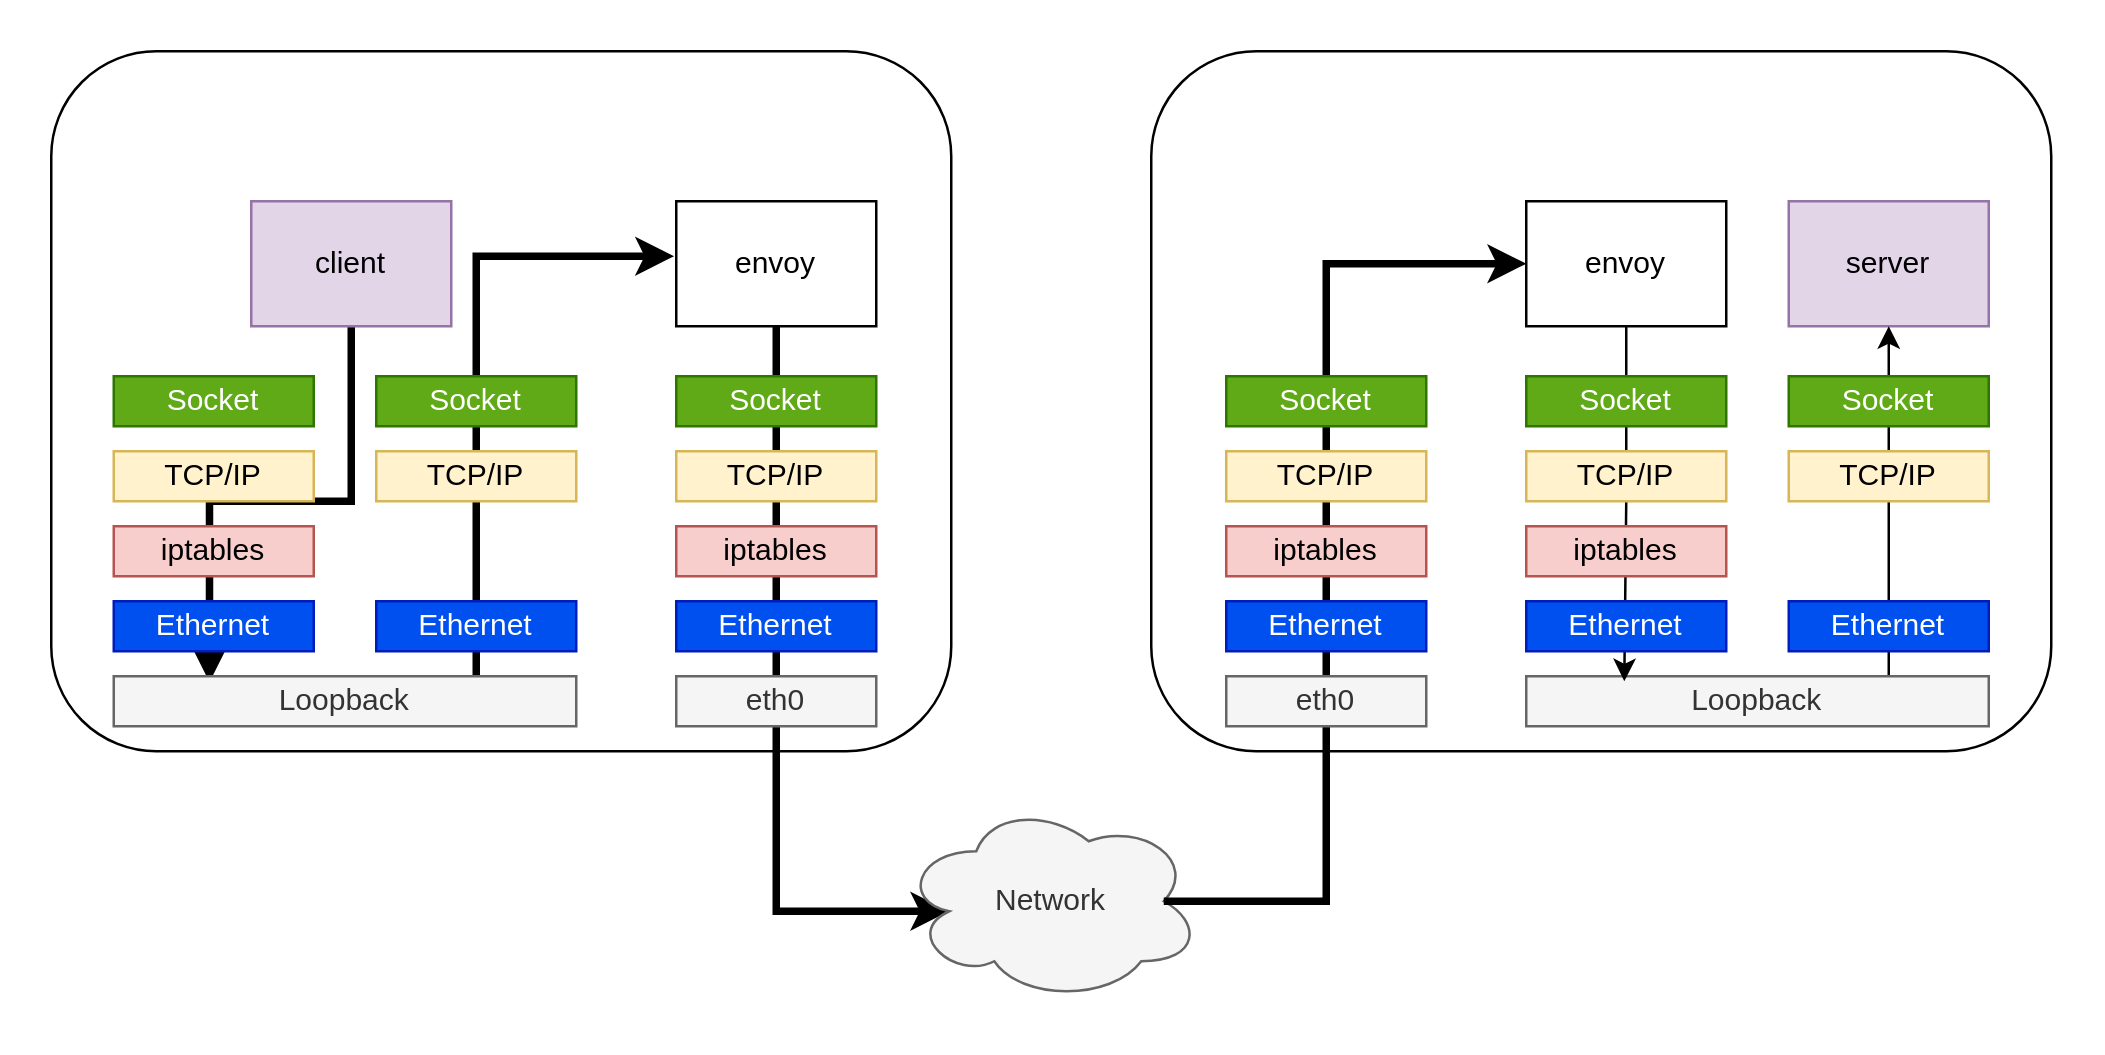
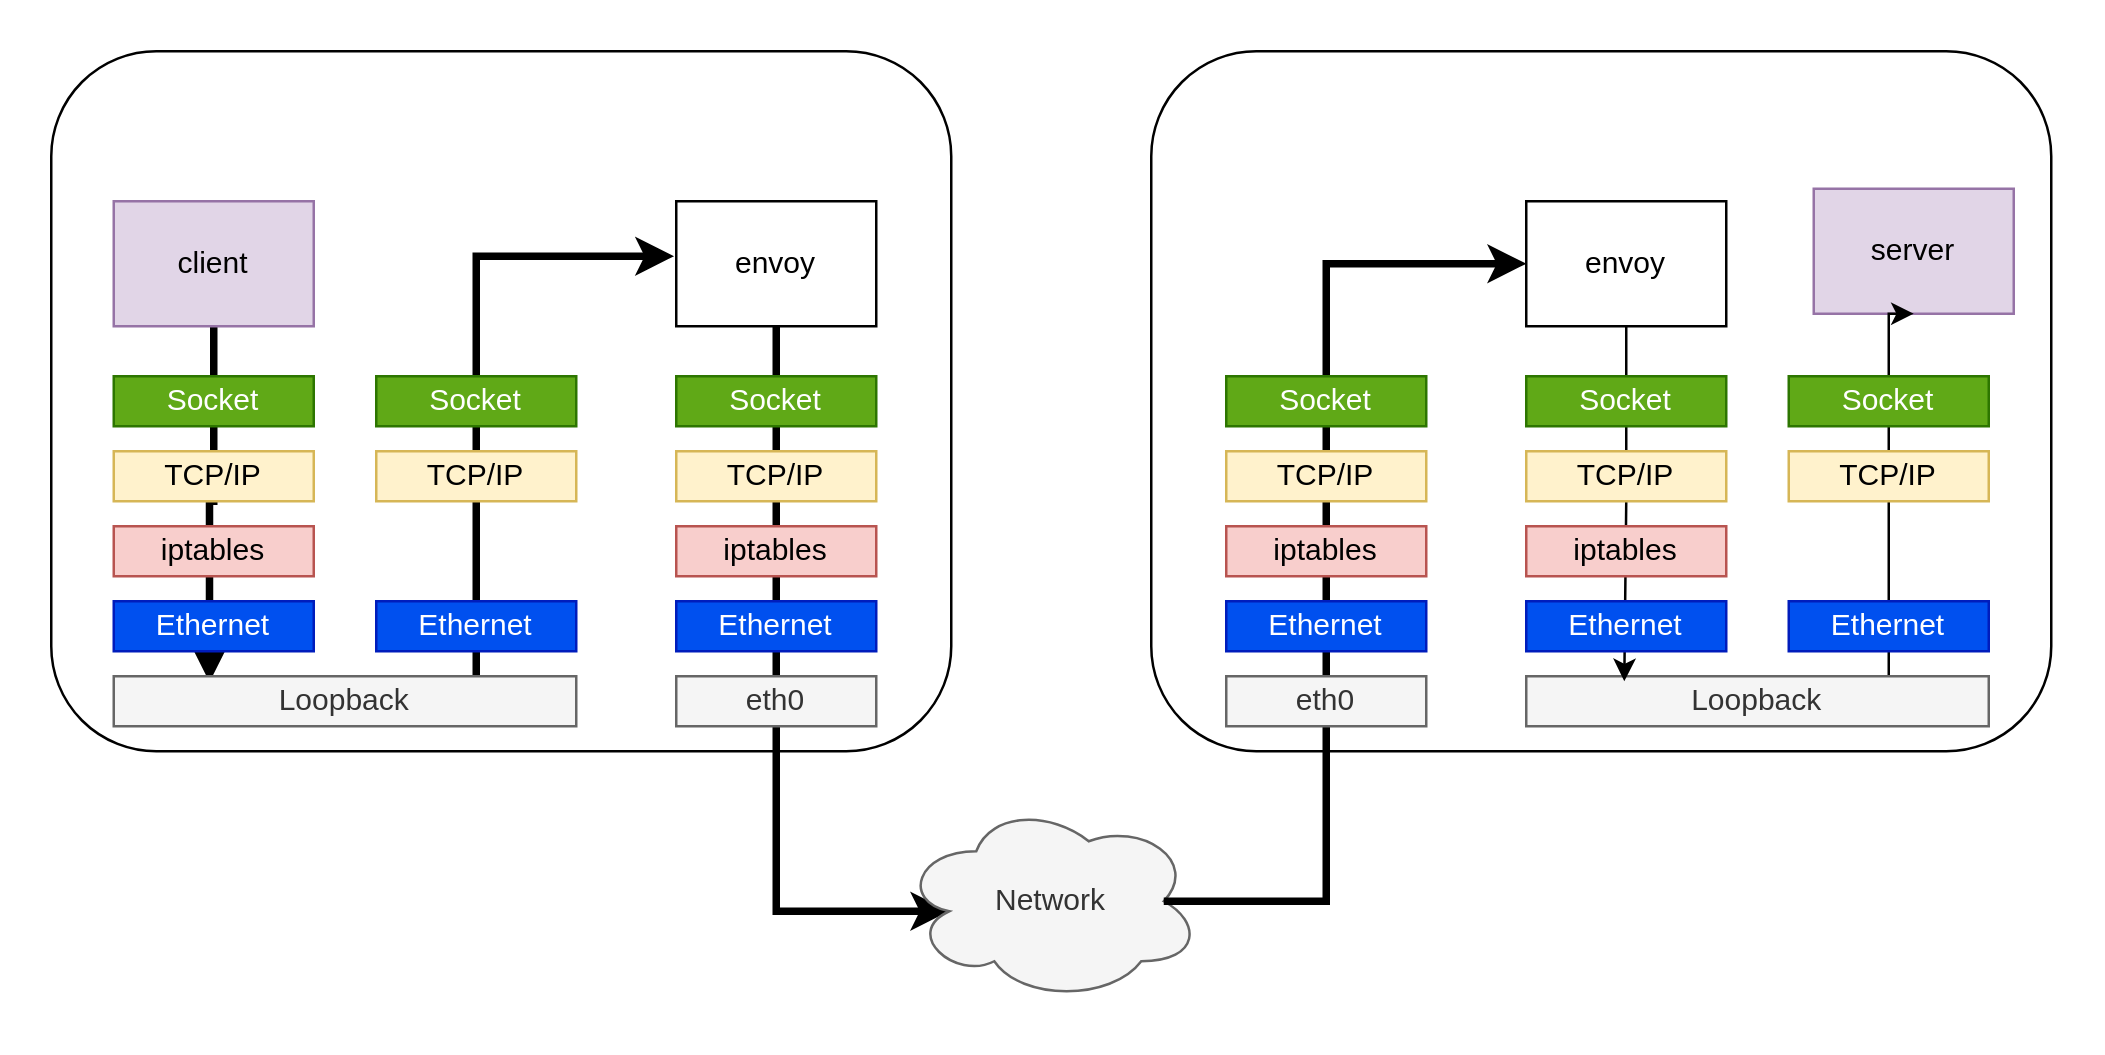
  <mxCell id="0" />
  <mxCell id="1" parent="0" />
  <mxCell id="2" value="" style="rounded=1;whiteSpace=wrap;html=1;" vertex="1" parent="1"><mxGeometry x="20" y="20" width="360" height="280" as="geometry" /></mxCell>
  <mxCell id="3" value="" style="edgeStyle=orthogonalEdgeStyle;rounded=0;orthogonalLoop=1;jettySize=auto;html=1;entryX=0.207;entryY=0.118;entryDx=0;entryDy=0;entryPerimeter=0;strokeWidth=3;" edge="1" parent="1" source="4" target="9"><mxGeometry relative="1" as="geometry" /></mxCell>
- <mxCell id="4" value="client" style="rounded=0;whiteSpace=wrap;html=1;fillColor=#e1d5e7;strokeColor=#9673a6;" vertex="1" parent="1"><mxGeometry x="100" y="80" width="80" height="50" as="geometry" /></mxCell>
+ <mxCell id="4" value="client" style="rounded=0;whiteSpace=wrap;html=1;fillColor=#e1d5e7;strokeColor=#9673a6;" vertex="1" parent="1"><mxGeometry x="45" y="80" width="80" height="50" as="geometry" /></mxCell>
  <mxCell id="5" value="Socket" style="rounded=0;whiteSpace=wrap;html=1;fillColor=#60a917;strokeColor=#2D7600;fontColor=#ffffff;" vertex="1" parent="1"><mxGeometry x="45" y="150" width="80" height="20" as="geometry" /></mxCell>
  <mxCell id="6" value="TCP/IP&lt;span style=&quot;color: rgba(0 , 0 , 0 , 0) ; font-family: monospace ; font-size: 0px&quot;&gt;%3CmxGraphModel%3E%3Croot%3E%3CmxCell%20id%3D%220%22%2F%3E%3CmxCell%20id%3D%221%22%20parent%3D%220%22%2F%3E%3CmxCell%20id%3D%222%22%20value%3D%22Socket%22%20style%3D%22rounded%3D0%3BwhiteSpace%3Dwrap%3Bhtml%3D1%3B%22%20vertex%3D%221%22%20parent%3D%221%22%3E%3CmxGeometry%20x%3D%22205%22%20y%3D%22180%22%20width%3D%2280%22%20height%3D%2220%22%20as%3D%22geometry%22%2F%3E%3C%2FmxCell%3E%3C%2Froot%3E%3C%2FmxGraphModel%3E&lt;/span&gt;" style="rounded=0;whiteSpace=wrap;html=1;fillColor=#fff2cc;strokeColor=#d6b656;" vertex="1" parent="1"><mxGeometry x="45" y="180" width="80" height="20" as="geometry" /></mxCell>
  <mxCell id="7" value="iptables" style="rounded=0;whiteSpace=wrap;html=1;fillColor=#f8cecc;strokeColor=#b85450;" vertex="1" parent="1"><mxGeometry x="45" y="210" width="80" height="20" as="geometry" /></mxCell>
  <mxCell id="8" style="edgeStyle=orthogonalEdgeStyle;rounded=0;orthogonalLoop=1;jettySize=auto;html=1;strokeColor=#000000;entryX=-0.011;entryY=0.44;entryDx=0;entryDy=0;entryPerimeter=0;strokeWidth=3;" edge="1" parent="1" source="9" target="15"><mxGeometry relative="1" as="geometry"><Array as="points"><mxPoint x="190" y="102" /></Array></mxGeometry></mxCell>
  <mxCell id="9" value="Loopback" style="rounded=0;whiteSpace=wrap;html=1;fillColor=#f5f5f5;strokeColor=#666666;fontColor=#333333;" vertex="1" parent="1"><mxGeometry x="45" y="270" width="185" height="20" as="geometry" /></mxCell>
  <mxCell id="10" value="Ethernet" style="rounded=0;whiteSpace=wrap;html=1;fillColor=#0050ef;strokeColor=#001DBC;fontColor=#ffffff;" vertex="1" parent="1"><mxGeometry x="45" y="240" width="80" height="20" as="geometry" /></mxCell>
  <mxCell id="11" value="Socket" style="rounded=0;whiteSpace=wrap;html=1;fillColor=#60a917;strokeColor=#2D7600;fontColor=#ffffff;" vertex="1" parent="1"><mxGeometry x="150" y="150" width="80" height="20" as="geometry" /></mxCell>
  <mxCell id="12" value="TCP/IP&lt;span style=&quot;color: rgba(0 , 0 , 0 , 0) ; font-family: monospace ; font-size: 0px&quot;&gt;%3CmxGraphModel%3E%3Croot%3E%3CmxCell%20id%3D%220%22%2F%3E%3CmxCell%20id%3D%221%22%20parent%3D%220%22%2F%3E%3CmxCell%20id%3D%222%22%20value%3D%22Socket%22%20style%3D%22rounded%3D0%3BwhiteSpace%3Dwrap%3Bhtml%3D1%3B%22%20vertex%3D%221%22%20parent%3D%221%22%3E%3CmxGeometry%20x%3D%22205%22%20y%3D%22180%22%20width%3D%2280%22%20height%3D%2220%22%20as%3D%22geometry%22%2F%3E%3C%2FmxCell%3E%3C%2Froot%3E%3C%2FmxGraphModel%3E&lt;/span&gt;" style="rounded=0;whiteSpace=wrap;html=1;fillColor=#fff2cc;strokeColor=#d6b656;" vertex="1" parent="1"><mxGeometry x="150" y="180" width="80" height="20" as="geometry" /></mxCell>
  <mxCell id="13" value="Ethernet" style="rounded=0;whiteSpace=wrap;html=1;fillColor=#0050ef;strokeColor=#001DBC;fontColor=#ffffff;" vertex="1" parent="1"><mxGeometry x="150" y="240" width="80" height="20" as="geometry" /></mxCell>
  <mxCell id="14" style="edgeStyle=orthogonalEdgeStyle;rounded=0;orthogonalLoop=1;jettySize=auto;html=1;entryX=0.16;entryY=0.55;entryDx=0;entryDy=0;entryPerimeter=0;strokeColor=#000000;strokeWidth=3;" edge="1" parent="1" source="15" target="30"><mxGeometry relative="1" as="geometry"><Array as="points"><mxPoint x="310" y="364" /></Array></mxGeometry></mxCell>
  <mxCell id="15" value="envoy" style="rounded=0;whiteSpace=wrap;html=1;" vertex="1" parent="1"><mxGeometry x="270" y="80" width="80" height="50" as="geometry" /></mxCell>
  <mxCell id="16" value="Socket" style="rounded=0;whiteSpace=wrap;html=1;fillColor=#60a917;strokeColor=#2D7600;fontColor=#ffffff;" vertex="1" parent="1"><mxGeometry x="270" y="150" width="80" height="20" as="geometry" /></mxCell>
  <mxCell id="17" value="TCP/IP&lt;span style=&quot;color: rgba(0 , 0 , 0 , 0) ; font-family: monospace ; font-size: 0px&quot;&gt;%3CmxGraphModel%3E%3Croot%3E%3CmxCell%20id%3D%220%22%2F%3E%3CmxCell%20id%3D%221%22%20parent%3D%220%22%2F%3E%3CmxCell%20id%3D%222%22%20value%3D%22Socket%22%20style%3D%22rounded%3D0%3BwhiteSpace%3Dwrap%3Bhtml%3D1%3B%22%20vertex%3D%221%22%20parent%3D%221%22%3E%3CmxGeometry%20x%3D%22205%22%20y%3D%22180%22%20width%3D%2280%22%20height%3D%2220%22%20as%3D%22geometry%22%2F%3E%3C%2FmxCell%3E%3C%2Froot%3E%3C%2FmxGraphModel%3E&lt;/span&gt;" style="rounded=0;whiteSpace=wrap;html=1;fillColor=#fff2cc;strokeColor=#d6b656;" vertex="1" parent="1"><mxGeometry x="270" y="180" width="80" height="20" as="geometry" /></mxCell>
  <mxCell id="18" value="iptables" style="rounded=0;whiteSpace=wrap;html=1;fillColor=#f8cecc;strokeColor=#b85450;" vertex="1" parent="1"><mxGeometry x="270" y="210" width="80" height="20" as="geometry" /></mxCell>
  <mxCell id="19" value="Ethernet" style="rounded=0;whiteSpace=wrap;html=1;fillColor=#0050ef;strokeColor=#001DBC;fontColor=#ffffff;" vertex="1" parent="1"><mxGeometry x="270" y="240" width="80" height="20" as="geometry" /></mxCell>
  <mxCell id="20" value="eth0" style="rounded=0;whiteSpace=wrap;html=1;fillColor=#f5f5f5;strokeColor=#666666;fontColor=#333333;" vertex="1" parent="1"><mxGeometry x="270" y="270" width="80" height="20" as="geometry" /></mxCell>
  <mxCell id="21" value="" style="rounded=1;whiteSpace=wrap;html=1;" vertex="1" parent="1"><mxGeometry x="460" y="20" width="360" height="280" as="geometry" /></mxCell>
- <mxCell id="22" value="server" style="rounded=0;whiteSpace=wrap;html=1;fillColor=#e1d5e7;strokeColor=#9673a6;" vertex="1" parent="1"><mxGeometry x="715" y="80" width="80" height="50" as="geometry" /></mxCell>
+ <mxCell id="22" value="server" style="rounded=0;whiteSpace=wrap;html=1;fillColor=#e1d5e7;strokeColor=#9673a6;" vertex="1" parent="1"><mxGeometry x="725" y="75" width="80" height="50" as="geometry" /></mxCell>
  <mxCell id="23" style="edgeStyle=orthogonalEdgeStyle;rounded=0;orthogonalLoop=1;jettySize=auto;html=1;entryX=0.5;entryY=1;entryDx=0;entryDy=0;strokeColor=#000000;" edge="1" parent="1" source="24" target="22"><mxGeometry relative="1" as="geometry"><Array as="points"><mxPoint x="755" y="230" /><mxPoint x="755" y="230" /></Array></mxGeometry></mxCell>
  <mxCell id="24" value="Loopback" style="rounded=0;whiteSpace=wrap;html=1;fillColor=#f5f5f5;strokeColor=#666666;fontColor=#333333;" vertex="1" parent="1"><mxGeometry x="610" y="270" width="185" height="20" as="geometry" /></mxCell>
  <mxCell id="25" value="Socket" style="rounded=0;whiteSpace=wrap;html=1;fillColor=#60a917;strokeColor=#2D7600;fontColor=#ffffff;" vertex="1" parent="1"><mxGeometry x="715" y="150" width="80" height="20" as="geometry" /></mxCell>
  <mxCell id="26" value="TCP/IP&lt;span style=&quot;color: rgba(0 , 0 , 0 , 0) ; font-family: monospace ; font-size: 0px&quot;&gt;%3CmxGraphModel%3E%3Croot%3E%3CmxCell%20id%3D%220%22%2F%3E%3CmxCell%20id%3D%221%22%20parent%3D%220%22%2F%3E%3CmxCell%20id%3D%222%22%20value%3D%22Socket%22%20style%3D%22rounded%3D0%3BwhiteSpace%3Dwrap%3Bhtml%3D1%3B%22%20vertex%3D%221%22%20parent%3D%221%22%3E%3CmxGeometry%20x%3D%22205%22%20y%3D%22180%22%20width%3D%2280%22%20height%3D%2220%22%20as%3D%22geometry%22%2F%3E%3C%2FmxCell%3E%3C%2Froot%3E%3C%2FmxGraphModel%3E&lt;/span&gt;" style="rounded=0;whiteSpace=wrap;html=1;fillColor=#fff2cc;strokeColor=#d6b656;" vertex="1" parent="1"><mxGeometry x="715" y="180" width="80" height="20" as="geometry" /></mxCell>
  <mxCell id="27" value="Ethernet" style="rounded=0;whiteSpace=wrap;html=1;fillColor=#0050ef;strokeColor=#001DBC;fontColor=#ffffff;" vertex="1" parent="1"><mxGeometry x="715" y="240" width="80" height="20" as="geometry" /></mxCell>
  <mxCell id="28" style="edgeStyle=orthogonalEdgeStyle;rounded=0;orthogonalLoop=1;jettySize=auto;html=1;entryX=0.212;entryY=0.099;entryDx=0;entryDy=0;entryPerimeter=0;strokeColor=#000000;" edge="1" parent="1" source="29" target="24"><mxGeometry relative="1" as="geometry" /></mxCell>
  <mxCell id="29" value="envoy" style="rounded=0;whiteSpace=wrap;html=1;" vertex="1" parent="1"><mxGeometry x="610" y="80" width="80" height="50" as="geometry" /></mxCell>
  <mxCell id="30" value="Network" style="ellipse;shape=cloud;whiteSpace=wrap;html=1;fillColor=#f5f5f5;strokeColor=#666666;fontColor=#333333;" vertex="1" parent="1"><mxGeometry x="360" y="320" width="120" height="80" as="geometry" /></mxCell>
  <mxCell id="31" style="edgeStyle=orthogonalEdgeStyle;rounded=0;orthogonalLoop=1;jettySize=auto;html=1;entryX=0;entryY=0.5;entryDx=0;entryDy=0;strokeColor=#000000;exitX=0.875;exitY=0.5;exitDx=0;exitDy=0;exitPerimeter=0;strokeWidth=3;" edge="1" parent="1" source="30" target="29"><mxGeometry relative="1" as="geometry"><Array as="points"><mxPoint x="530" y="360" /><mxPoint x="530" y="105" /></Array></mxGeometry></mxCell>
  <mxCell id="32" value="Socket" style="rounded=0;whiteSpace=wrap;html=1;fillColor=#60a917;strokeColor=#2D7600;fontColor=#ffffff;" vertex="1" parent="1"><mxGeometry x="490" y="150" width="80" height="20" as="geometry" /></mxCell>
  <mxCell id="33" value="TCP/IP&lt;span style=&quot;color: rgba(0 , 0 , 0 , 0) ; font-family: monospace ; font-size: 0px&quot;&gt;%3CmxGraphModel%3E%3Croot%3E%3CmxCell%20id%3D%220%22%2F%3E%3CmxCell%20id%3D%221%22%20parent%3D%220%22%2F%3E%3CmxCell%20id%3D%222%22%20value%3D%22Socket%22%20style%3D%22rounded%3D0%3BwhiteSpace%3Dwrap%3Bhtml%3D1%3B%22%20vertex%3D%221%22%20parent%3D%221%22%3E%3CmxGeometry%20x%3D%22205%22%20y%3D%22180%22%20width%3D%2280%22%20height%3D%2220%22%20as%3D%22geometry%22%2F%3E%3C%2FmxCell%3E%3C%2Froot%3E%3C%2FmxGraphModel%3E&lt;/span&gt;" style="rounded=0;whiteSpace=wrap;html=1;fillColor=#fff2cc;strokeColor=#d6b656;" vertex="1" parent="1"><mxGeometry x="490" y="180" width="80" height="20" as="geometry" /></mxCell>
  <mxCell id="34" value="iptables" style="rounded=0;whiteSpace=wrap;html=1;fillColor=#f8cecc;strokeColor=#b85450;" vertex="1" parent="1"><mxGeometry x="490" y="210" width="80" height="20" as="geometry" /></mxCell>
  <mxCell id="35" value="Ethernet" style="rounded=0;whiteSpace=wrap;html=1;fillColor=#0050ef;strokeColor=#001DBC;fontColor=#ffffff;" vertex="1" parent="1"><mxGeometry x="490" y="240" width="80" height="20" as="geometry" /></mxCell>
  <mxCell id="36" value="eth0" style="rounded=0;whiteSpace=wrap;html=1;fillColor=#f5f5f5;strokeColor=#666666;fontColor=#333333;" vertex="1" parent="1"><mxGeometry x="490" y="270" width="80" height="20" as="geometry" /></mxCell>
  <mxCell id="37" value="Socket" style="rounded=0;whiteSpace=wrap;html=1;fillColor=#60a917;strokeColor=#2D7600;fontColor=#ffffff;" vertex="1" parent="1"><mxGeometry x="610" y="150" width="80" height="20" as="geometry" /></mxCell>
  <mxCell id="38" value="TCP/IP&lt;span style=&quot;color: rgba(0 , 0 , 0 , 0) ; font-family: monospace ; font-size: 0px&quot;&gt;%3CmxGraphModel%3E%3Croot%3E%3CmxCell%20id%3D%220%22%2F%3E%3CmxCell%20id%3D%221%22%20parent%3D%220%22%2F%3E%3CmxCell%20id%3D%222%22%20value%3D%22Socket%22%20style%3D%22rounded%3D0%3BwhiteSpace%3Dwrap%3Bhtml%3D1%3B%22%20vertex%3D%221%22%20parent%3D%221%22%3E%3CmxGeometry%20x%3D%22205%22%20y%3D%22180%22%20width%3D%2280%22%20height%3D%2220%22%20as%3D%22geometry%22%2F%3E%3C%2FmxCell%3E%3C%2Froot%3E%3C%2FmxGraphModel%3E&lt;/span&gt;" style="rounded=0;whiteSpace=wrap;html=1;fillColor=#fff2cc;strokeColor=#d6b656;" vertex="1" parent="1"><mxGeometry x="610" y="180" width="80" height="20" as="geometry" /></mxCell>
  <mxCell id="39" value="iptables" style="rounded=0;whiteSpace=wrap;html=1;fillColor=#f8cecc;strokeColor=#b85450;" vertex="1" parent="1"><mxGeometry x="610" y="210" width="80" height="20" as="geometry" /></mxCell>
  <mxCell id="40" value="Ethernet" style="rounded=0;whiteSpace=wrap;html=1;fillColor=#0050ef;strokeColor=#001DBC;fontColor=#ffffff;" vertex="1" parent="1"><mxGeometry x="610" y="240" width="80" height="20" as="geometry" /></mxCell>
